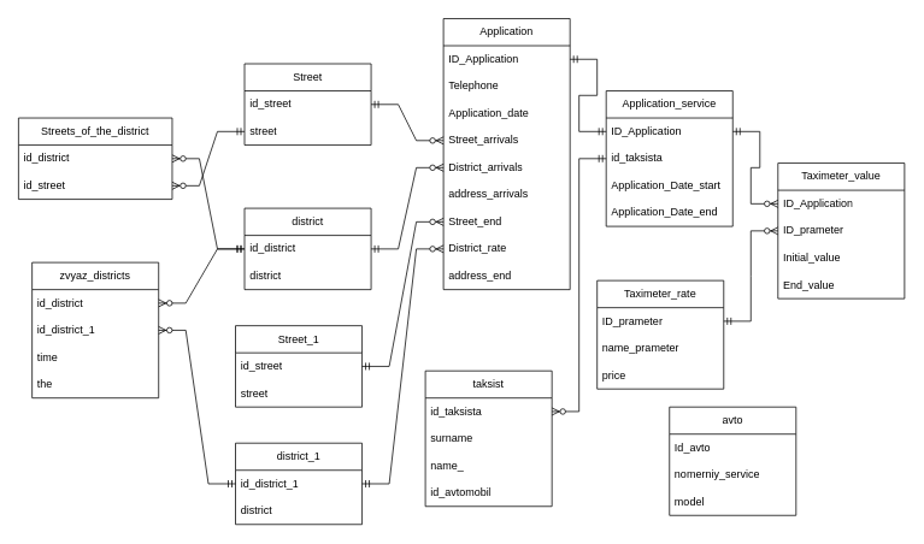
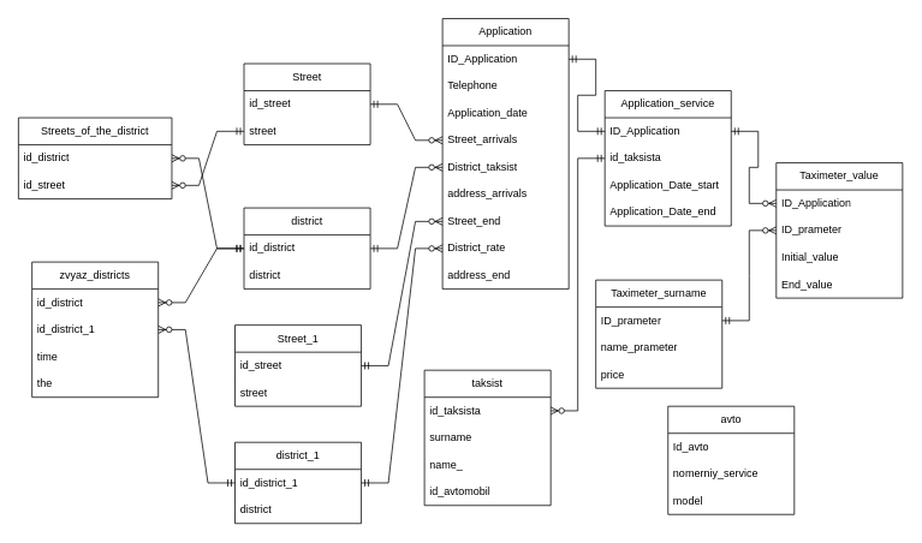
  <mxCell id="0" />
  <mxCell id="1" parent="0" />
  <mxCell id="2" value="Application" style="swimlane;fontStyle=0;childLayout=stackLayout;horizontal=1;startSize=30;horizontalStack=0;resizeParent=1;resizeParentMax=0;resizeLast=0;collapsible=1;marginBottom=0;whiteSpace=wrap;html=1;" vertex="1" parent="1"><mxGeometry x="490" y="20" width="140" height="300" as="geometry" /></mxCell>
  <mxCell id="3" value="ID_Application" style="text;strokeColor=none;fillColor=none;align=left;verticalAlign=middle;spacingLeft=4;spacingRight=4;overflow=hidden;points=[[0,0.5],[1,0.5]];portConstraint=eastwest;rotatable=0;whiteSpace=wrap;html=1;" vertex="1" parent="2"><mxGeometry y="30" width="140" height="30" as="geometry" /></mxCell>
  <mxCell id="4" value="Telephone" style="text;strokeColor=none;fillColor=none;align=left;verticalAlign=middle;spacingLeft=4;spacingRight=4;overflow=hidden;points=[[0,0.5],[1,0.5]];portConstraint=eastwest;rotatable=0;whiteSpace=wrap;html=1;" vertex="1" parent="2"><mxGeometry y="60" width="140" height="30" as="geometry" /></mxCell>
  <mxCell id="5" value="Application_date" style="text;strokeColor=none;fillColor=none;align=left;verticalAlign=middle;spacingLeft=4;spacingRight=4;overflow=hidden;points=[[0,0.5],[1,0.5]];portConstraint=eastwest;rotatable=0;whiteSpace=wrap;html=1;" vertex="1" parent="2"><mxGeometry y="90" width="140" height="30" as="geometry" /></mxCell>
  <mxCell id="6" value="Street_arrivals" style="text;strokeColor=none;fillColor=none;align=left;verticalAlign=middle;spacingLeft=4;spacingRight=4;overflow=hidden;points=[[0,0.5],[1,0.5]];portConstraint=eastwest;rotatable=0;whiteSpace=wrap;html=1;" vertex="1" parent="2"><mxGeometry y="120" width="140" height="30" as="geometry" /></mxCell>
- <mxCell id="7" value="District_arrivals" style="text;strokeColor=none;fillColor=none;align=left;verticalAlign=middle;spacingLeft=4;spacingRight=4;overflow=hidden;points=[[0,0.5],[1,0.5]];portConstraint=eastwest;rotatable=0;whiteSpace=wrap;html=1;" vertex="1" parent="2"><mxGeometry y="150" width="140" height="30" as="geometry" /></mxCell>
+ <mxCell id="7" value="District_taksist" style="text;strokeColor=none;fillColor=none;align=left;verticalAlign=middle;spacingLeft=4;spacingRight=4;overflow=hidden;points=[[0,0.5],[1,0.5]];portConstraint=eastwest;rotatable=0;whiteSpace=wrap;html=1;" vertex="1" parent="2"><mxGeometry y="150" width="140" height="30" as="geometry" /></mxCell>
  <mxCell id="8" value="address_arrivals" style="text;strokeColor=none;fillColor=none;align=left;verticalAlign=middle;spacingLeft=4;spacingRight=4;overflow=hidden;points=[[0,0.5],[1,0.5]];portConstraint=eastwest;rotatable=0;whiteSpace=wrap;html=1;" vertex="1" parent="2"><mxGeometry y="180" width="140" height="30" as="geometry" /></mxCell>
  <mxCell id="9" value="Street_end" style="text;strokeColor=none;fillColor=none;align=left;verticalAlign=middle;spacingLeft=4;spacingRight=4;overflow=hidden;points=[[0,0.5],[1,0.5]];portConstraint=eastwest;rotatable=0;whiteSpace=wrap;html=1;" vertex="1" parent="2"><mxGeometry y="210" width="140" height="30" as="geometry" /></mxCell>
  <mxCell id="10" value="District_rate" style="text;strokeColor=none;fillColor=none;align=left;verticalAlign=middle;spacingLeft=4;spacingRight=4;overflow=hidden;points=[[0,0.5],[1,0.5]];portConstraint=eastwest;rotatable=0;whiteSpace=wrap;html=1;" vertex="1" parent="2"><mxGeometry y="240" width="140" height="30" as="geometry" /></mxCell>
  <mxCell id="11" value="address_end" style="text;strokeColor=none;fillColor=none;align=left;verticalAlign=middle;spacingLeft=4;spacingRight=4;overflow=hidden;points=[[0,0.5],[1,0.5]];portConstraint=eastwest;rotatable=0;whiteSpace=wrap;html=1;" vertex="1" parent="2"><mxGeometry y="270" width="140" height="30" as="geometry" /></mxCell>
  <mxCell id="12" value="Application_service" style="swimlane;fontStyle=0;childLayout=stackLayout;horizontal=1;startSize=30;horizontalStack=0;resizeParent=1;resizeParentMax=0;resizeLast=0;collapsible=1;marginBottom=0;whiteSpace=wrap;html=1;" vertex="1" parent="1"><mxGeometry x="670" y="100" width="140" height="150" as="geometry"><mxRectangle x="360" y="200" width="60" height="30" as="alternateBounds" /></mxGeometry></mxCell>
  <mxCell id="13" value="ID_Application" style="text;strokeColor=none;fillColor=none;align=left;verticalAlign=middle;spacingLeft=4;spacingRight=4;overflow=hidden;points=[[0,0.5],[1,0.5]];portConstraint=eastwest;rotatable=0;whiteSpace=wrap;html=1;" vertex="1" parent="12"><mxGeometry y="30" width="140" height="30" as="geometry" /></mxCell>
  <mxCell id="14" value="id_taksista" style="text;strokeColor=none;fillColor=none;align=left;verticalAlign=middle;spacingLeft=4;spacingRight=4;overflow=hidden;points=[[0,0.5],[1,0.5]];portConstraint=eastwest;rotatable=0;whiteSpace=wrap;html=1;" vertex="1" parent="12"><mxGeometry y="60" width="140" height="30" as="geometry" /></mxCell>
  <mxCell id="15" value="Application_Date_start" style="text;strokeColor=none;fillColor=none;align=left;verticalAlign=middle;spacingLeft=4;spacingRight=4;overflow=hidden;points=[[0,0.5],[1,0.5]];portConstraint=eastwest;rotatable=0;whiteSpace=wrap;html=1;" vertex="1" parent="12"><mxGeometry y="90" width="140" height="30" as="geometry" /></mxCell>
  <mxCell id="16" value="Application_Date_end" style="text;strokeColor=none;fillColor=none;align=left;verticalAlign=middle;spacingLeft=4;spacingRight=4;overflow=hidden;points=[[0,0.5],[1,0.5]];portConstraint=eastwest;rotatable=0;whiteSpace=wrap;html=1;" vertex="1" parent="12"><mxGeometry y="120" width="140" height="30" as="geometry" /></mxCell>
  <mxCell id="17" value="avto" style="swimlane;fontStyle=0;childLayout=stackLayout;horizontal=1;startSize=30;horizontalStack=0;resizeParent=1;resizeParentMax=0;resizeLast=0;collapsible=1;marginBottom=0;whiteSpace=wrap;html=1;" vertex="1" parent="1"><mxGeometry x="740" y="450" width="140" height="120" as="geometry"><mxRectangle x="360" y="200" width="60" height="30" as="alternateBounds" /></mxGeometry></mxCell>
  <mxCell id="18" value="Id_avto" style="text;strokeColor=none;fillColor=none;align=left;verticalAlign=middle;spacingLeft=4;spacingRight=4;overflow=hidden;points=[[0,0.5],[1,0.5]];portConstraint=eastwest;rotatable=0;whiteSpace=wrap;html=1;" vertex="1" parent="17"><mxGeometry y="30" width="140" height="30" as="geometry" /></mxCell>
  <mxCell id="19" value="nomerniy_service" style="text;strokeColor=none;fillColor=none;align=left;verticalAlign=middle;spacingLeft=4;spacingRight=4;overflow=hidden;points=[[0,0.5],[1,0.5]];portConstraint=eastwest;rotatable=0;whiteSpace=wrap;html=1;" vertex="1" parent="17"><mxGeometry y="60" width="140" height="30" as="geometry" /></mxCell>
  <mxCell id="20" value="model" style="text;strokeColor=none;fillColor=none;align=left;verticalAlign=middle;spacingLeft=4;spacingRight=4;overflow=hidden;points=[[0,0.5],[1,0.5]];portConstraint=eastwest;rotatable=0;whiteSpace=wrap;html=1;" vertex="1" parent="17"><mxGeometry y="90" width="140" height="30" as="geometry" /></mxCell>
  <mxCell id="21" value="taksist" style="swimlane;fontStyle=0;childLayout=stackLayout;horizontal=1;startSize=30;horizontalStack=0;resizeParent=1;resizeParentMax=0;resizeLast=0;collapsible=1;marginBottom=0;whiteSpace=wrap;html=1;" vertex="1" parent="1"><mxGeometry x="470" y="410" width="140" height="150" as="geometry" /></mxCell>
  <mxCell id="22" value="id_taksista" style="text;strokeColor=none;fillColor=none;align=left;verticalAlign=middle;spacingLeft=4;spacingRight=4;overflow=hidden;points=[[0,0.5],[1,0.5]];portConstraint=eastwest;rotatable=0;whiteSpace=wrap;html=1;" vertex="1" parent="21"><mxGeometry y="30" width="140" height="30" as="geometry" /></mxCell>
  <mxCell id="23" value="surname" style="text;strokeColor=none;fillColor=none;align=left;verticalAlign=middle;spacingLeft=4;spacingRight=4;overflow=hidden;points=[[0,0.5],[1,0.5]];portConstraint=eastwest;rotatable=0;whiteSpace=wrap;html=1;" vertex="1" parent="21"><mxGeometry y="60" width="140" height="30" as="geometry" /></mxCell>
  <mxCell id="24" value="name_" style="text;strokeColor=none;fillColor=none;align=left;verticalAlign=middle;spacingLeft=4;spacingRight=4;overflow=hidden;points=[[0,0.5],[1,0.5]];portConstraint=eastwest;rotatable=0;whiteSpace=wrap;html=1;" vertex="1" parent="21"><mxGeometry y="90" width="140" height="30" as="geometry" /></mxCell>
  <mxCell id="25" value="id_avtomobil" style="text;strokeColor=none;fillColor=none;align=left;verticalAlign=middle;spacingLeft=4;spacingRight=4;overflow=hidden;points=[[0,0.5],[1,0.5]];portConstraint=eastwest;rotatable=0;whiteSpace=wrap;html=1;" vertex="1" parent="21"><mxGeometry y="120" width="140" height="30" as="geometry" /></mxCell>
  <mxCell id="26" value="district" style="swimlane;fontStyle=0;childLayout=stackLayout;horizontal=1;startSize=30;horizontalStack=0;resizeParent=1;resizeParentMax=0;resizeLast=0;collapsible=1;marginBottom=0;whiteSpace=wrap;html=1;" vertex="1" parent="1"><mxGeometry x="270" y="230" width="140" height="90" as="geometry" /></mxCell>
  <mxCell id="27" value="id_district" style="text;strokeColor=none;fillColor=none;align=left;verticalAlign=middle;spacingLeft=4;spacingRight=4;overflow=hidden;points=[[0,0.5],[1,0.5]];portConstraint=eastwest;rotatable=0;whiteSpace=wrap;html=1;" vertex="1" parent="26"><mxGeometry y="30" width="140" height="30" as="geometry" /></mxCell>
  <mxCell id="28" value="district" style="text;strokeColor=none;fillColor=none;align=left;verticalAlign=middle;spacingLeft=4;spacingRight=4;overflow=hidden;points=[[0,0.5],[1,0.5]];portConstraint=eastwest;rotatable=0;whiteSpace=wrap;html=1;" vertex="1" parent="26"><mxGeometry y="60" width="140" height="30" as="geometry" /></mxCell>
  <mxCell id="29" value="district_1" style="swimlane;fontStyle=0;childLayout=stackLayout;horizontal=1;startSize=30;horizontalStack=0;resizeParent=1;resizeParentMax=0;resizeLast=0;collapsible=1;marginBottom=0;whiteSpace=wrap;html=1;" vertex="1" parent="1"><mxGeometry x="260" y="490" width="140" height="90" as="geometry" /></mxCell>
  <mxCell id="30" value="id_district_1" style="text;strokeColor=none;fillColor=none;align=left;verticalAlign=middle;spacingLeft=4;spacingRight=4;overflow=hidden;points=[[0,0.5],[1,0.5]];portConstraint=eastwest;rotatable=0;whiteSpace=wrap;html=1;" vertex="1" parent="29"><mxGeometry y="30" width="140" height="30" as="geometry" /></mxCell>
  <mxCell id="31" value="district" style="text;strokeColor=none;fillColor=none;align=left;verticalAlign=middle;spacingLeft=4;spacingRight=4;overflow=hidden;points=[[0,0.5],[1,0.5]];portConstraint=eastwest;rotatable=0;whiteSpace=wrap;html=1;" vertex="1" parent="29"><mxGeometry y="60" width="140" height="30" as="geometry" /></mxCell>
  <mxCell id="32" value="Street" style="swimlane;fontStyle=0;childLayout=stackLayout;horizontal=1;startSize=30;horizontalStack=0;resizeParent=1;resizeParentMax=0;resizeLast=0;collapsible=1;marginBottom=0;whiteSpace=wrap;html=1;" vertex="1" parent="1"><mxGeometry x="270" y="70" width="140" height="90" as="geometry" /></mxCell>
  <mxCell id="33" value="id_street" style="text;strokeColor=none;fillColor=none;align=left;verticalAlign=middle;spacingLeft=4;spacingRight=4;overflow=hidden;points=[[0,0.5],[1,0.5]];portConstraint=eastwest;rotatable=0;whiteSpace=wrap;html=1;container=1;" vertex="1" parent="32"><mxGeometry y="30" width="140" height="30" as="geometry" /></mxCell>
  <mxCell id="34" value="street" style="text;strokeColor=none;fillColor=none;align=left;verticalAlign=middle;spacingLeft=4;spacingRight=4;overflow=hidden;points=[[0,0.5],[1,0.5]];portConstraint=eastwest;rotatable=0;whiteSpace=wrap;html=1;" vertex="1" parent="32"><mxGeometry y="60" width="140" height="30" as="geometry" /></mxCell>
  <mxCell id="35" value="Street_1" style="swimlane;fontStyle=0;childLayout=stackLayout;horizontal=1;startSize=30;horizontalStack=0;resizeParent=1;resizeParentMax=0;resizeLast=0;collapsible=1;marginBottom=0;whiteSpace=wrap;html=1;" vertex="1" parent="1"><mxGeometry x="260" y="360" width="140" height="90" as="geometry" /></mxCell>
  <mxCell id="36" value="id_street" style="text;strokeColor=none;fillColor=none;align=left;verticalAlign=middle;spacingLeft=4;spacingRight=4;overflow=hidden;points=[[0,0.5],[1,0.5]];portConstraint=eastwest;rotatable=0;whiteSpace=wrap;html=1;container=1;" vertex="1" parent="35"><mxGeometry y="30" width="140" height="30" as="geometry" /></mxCell>
  <mxCell id="37" value="street" style="text;strokeColor=none;fillColor=none;align=left;verticalAlign=middle;spacingLeft=4;spacingRight=4;overflow=hidden;points=[[0,0.5],[1,0.5]];portConstraint=eastwest;rotatable=0;whiteSpace=wrap;html=1;" vertex="1" parent="35"><mxGeometry y="60" width="140" height="30" as="geometry" /></mxCell>
  <mxCell id="38" value="Taximeter_value" style="swimlane;fontStyle=0;childLayout=stackLayout;horizontal=1;startSize=30;horizontalStack=0;resizeParent=1;resizeParentMax=0;resizeLast=0;collapsible=1;marginBottom=0;whiteSpace=wrap;html=1;" vertex="1" parent="1"><mxGeometry x="860" y="180" width="140" height="150" as="geometry" /></mxCell>
  <mxCell id="39" value="ID_Application" style="text;strokeColor=none;fillColor=none;align=left;verticalAlign=middle;spacingLeft=4;spacingRight=4;overflow=hidden;points=[[0,0.5],[1,0.5]];portConstraint=eastwest;rotatable=0;whiteSpace=wrap;html=1;" vertex="1" parent="38"><mxGeometry y="30" width="140" height="30" as="geometry" /></mxCell>
  <mxCell id="40" value="ID_prameter" style="text;strokeColor=none;fillColor=none;align=left;verticalAlign=middle;spacingLeft=4;spacingRight=4;overflow=hidden;points=[[0,0.5],[1,0.5]];portConstraint=eastwest;rotatable=0;whiteSpace=wrap;html=1;" vertex="1" parent="38"><mxGeometry y="60" width="140" height="30" as="geometry" /></mxCell>
  <mxCell id="41" value="Initial_value" style="text;strokeColor=none;fillColor=none;align=left;verticalAlign=middle;spacingLeft=4;spacingRight=4;overflow=hidden;points=[[0,0.5],[1,0.5]];portConstraint=eastwest;rotatable=0;whiteSpace=wrap;html=1;" vertex="1" parent="38"><mxGeometry y="90" width="140" height="30" as="geometry" /></mxCell>
  <mxCell id="42" value="End_value" style="text;strokeColor=none;fillColor=none;align=left;verticalAlign=middle;spacingLeft=4;spacingRight=4;overflow=hidden;points=[[0,0.5],[1,0.5]];portConstraint=eastwest;rotatable=0;whiteSpace=wrap;html=1;" vertex="1" parent="38"><mxGeometry y="120" width="140" height="30" as="geometry" /></mxCell>
- <mxCell id="43" value="Taximeter_rate" style="swimlane;fontStyle=0;childLayout=stackLayout;horizontal=1;startSize=30;horizontalStack=0;resizeParent=1;resizeParentMax=0;resizeLast=0;collapsible=1;marginBottom=0;whiteSpace=wrap;html=1;" vertex="1" parent="1"><mxGeometry x="660" y="310" width="140" height="120" as="geometry" /></mxCell>
+ <mxCell id="43" value="Taximeter_surname" style="swimlane;fontStyle=0;childLayout=stackLayout;horizontal=1;startSize=30;horizontalStack=0;resizeParent=1;resizeParentMax=0;resizeLast=0;collapsible=1;marginBottom=0;whiteSpace=wrap;html=1;" vertex="1" parent="1"><mxGeometry x="660" y="310" width="140" height="120" as="geometry" /></mxCell>
  <mxCell id="44" value="ID_prameter" style="text;strokeColor=none;fillColor=none;align=left;verticalAlign=middle;spacingLeft=4;spacingRight=4;overflow=hidden;points=[[0,0.5],[1,0.5]];portConstraint=eastwest;rotatable=0;whiteSpace=wrap;html=1;" vertex="1" parent="43"><mxGeometry y="30" width="140" height="30" as="geometry" /></mxCell>
  <mxCell id="45" value="name_prameter" style="text;strokeColor=none;fillColor=none;align=left;verticalAlign=middle;spacingLeft=4;spacingRight=4;overflow=hidden;points=[[0,0.5],[1,0.5]];portConstraint=eastwest;rotatable=0;whiteSpace=wrap;html=1;" vertex="1" parent="43"><mxGeometry y="60" width="140" height="30" as="geometry" /></mxCell>
  <mxCell id="46" value="price" style="text;strokeColor=none;fillColor=none;align=left;verticalAlign=middle;spacingLeft=4;spacingRight=4;overflow=hidden;points=[[0,0.5],[1,0.5]];portConstraint=eastwest;rotatable=0;whiteSpace=wrap;html=1;" vertex="1" parent="43"><mxGeometry y="90" width="140" height="30" as="geometry" /></mxCell>
  <mxCell id="47" value="zvyaz_districts" style="swimlane;fontStyle=0;childLayout=stackLayout;horizontal=1;startSize=30;horizontalStack=0;resizeParent=1;resizeParentMax=0;resizeLast=0;collapsible=1;marginBottom=0;whiteSpace=wrap;html=1;" vertex="1" parent="1"><mxGeometry x="35" y="290" width="140" height="150" as="geometry" /></mxCell>
  <mxCell id="48" value="id_district" style="text;strokeColor=none;fillColor=none;align=left;verticalAlign=middle;spacingLeft=4;spacingRight=4;overflow=hidden;points=[[0,0.5],[1,0.5]];portConstraint=eastwest;rotatable=0;whiteSpace=wrap;html=1;" vertex="1" parent="47"><mxGeometry y="30" width="140" height="30" as="geometry" /></mxCell>
  <mxCell id="49" value="id_district_1" style="text;strokeColor=none;fillColor=none;align=left;verticalAlign=middle;spacingLeft=4;spacingRight=4;overflow=hidden;points=[[0,0.5],[1,0.5]];portConstraint=eastwest;rotatable=0;whiteSpace=wrap;html=1;" vertex="1" parent="47"><mxGeometry y="60" width="140" height="30" as="geometry" /></mxCell>
  <mxCell id="50" value="time" style="text;strokeColor=none;fillColor=none;align=left;verticalAlign=middle;spacingLeft=4;spacingRight=4;overflow=hidden;points=[[0,0.5],[1,0.5]];portConstraint=eastwest;rotatable=0;whiteSpace=wrap;html=1;" vertex="1" parent="47"><mxGeometry y="90" width="140" height="30" as="geometry" /></mxCell>
  <mxCell id="51" value="the" style="text;strokeColor=none;fillColor=none;align=left;verticalAlign=middle;spacingLeft=4;spacingRight=4;overflow=hidden;points=[[0,0.5],[1,0.5]];portConstraint=eastwest;rotatable=0;whiteSpace=wrap;html=1;" vertex="1" parent="47"><mxGeometry y="120" width="140" height="30" as="geometry" /></mxCell>
  <mxCell id="52" value="Streets_of_the_district" style="swimlane;fontStyle=0;childLayout=stackLayout;horizontal=1;startSize=30;horizontalStack=0;resizeParent=1;resizeParentMax=0;resizeLast=0;collapsible=1;marginBottom=0;whiteSpace=wrap;html=1;" vertex="1" parent="1"><mxGeometry x="20" y="130" width="170" height="90" as="geometry" /></mxCell>
  <mxCell id="53" value="id_district" style="text;strokeColor=none;fillColor=none;align=left;verticalAlign=middle;spacingLeft=4;spacingRight=4;overflow=hidden;points=[[0,0.5],[1,0.5]];portConstraint=eastwest;rotatable=0;whiteSpace=wrap;html=1;" vertex="1" parent="52"><mxGeometry y="30" width="170" height="30" as="geometry" /></mxCell>
  <mxCell id="54" value="id_street" style="text;strokeColor=none;fillColor=none;align=left;verticalAlign=middle;spacingLeft=4;spacingRight=4;overflow=hidden;points=[[0,0.5],[1,0.5]];portConstraint=eastwest;rotatable=0;whiteSpace=wrap;html=1;container=1;" vertex="1" parent="52"><mxGeometry y="60" width="170" height="30" as="geometry" /></mxCell>
  <mxCell id="55" value="" style="edgeStyle=entityRelationEdgeStyle;fontSize=12;html=1;endArrow=ERzeroToMany;startArrow=ERmandOne;rounded=0;" edge="1" parent="1" source="34" target="54"><mxGeometry width="100" height="100" relative="1" as="geometry"><mxPoint x="220" y="280" as="sourcePoint" /><mxPoint x="320" y="180" as="targetPoint" /></mxGeometry></mxCell>
  <mxCell id="56" value="" style="edgeStyle=entityRelationEdgeStyle;fontSize=12;html=1;endArrow=ERzeroToMany;startArrow=ERmandOne;rounded=0;" edge="1" parent="1" source="27" target="53"><mxGeometry width="100" height="100" relative="1" as="geometry"><mxPoint x="280" y="125" as="sourcePoint" /><mxPoint x="230" y="185" as="targetPoint" /></mxGeometry></mxCell>
  <mxCell id="57" value="" style="edgeStyle=entityRelationEdgeStyle;fontSize=12;html=1;endArrow=ERzeroToMany;startArrow=ERmandOne;rounded=0;" edge="1" parent="1" source="27" target="48"><mxGeometry width="100" height="100" relative="1" as="geometry"><mxPoint x="280" y="285" as="sourcePoint" /><mxPoint x="230" y="215" as="targetPoint" /></mxGeometry></mxCell>
  <mxCell id="58" value="" style="edgeStyle=entityRelationEdgeStyle;fontSize=12;html=1;endArrow=ERzeroToMany;startArrow=ERmandOne;rounded=0;" edge="1" parent="1" source="30" target="49"><mxGeometry width="100" height="100" relative="1" as="geometry"><mxPoint x="280" y="285" as="sourcePoint" /><mxPoint x="220" y="345" as="targetPoint" /></mxGeometry></mxCell>
  <mxCell id="59" value="" style="edgeStyle=entityRelationEdgeStyle;fontSize=12;html=1;endArrow=ERzeroToMany;startArrow=ERmandOne;rounded=0;" edge="1" parent="1" source="33" target="6"><mxGeometry width="100" height="100" relative="1" as="geometry"><mxPoint x="440" y="140" as="sourcePoint" /><mxPoint x="360" y="200" as="targetPoint" /></mxGeometry></mxCell>
  <mxCell id="60" value="" style="edgeStyle=entityRelationEdgeStyle;fontSize=12;html=1;endArrow=ERzeroToMany;startArrow=ERmandOne;rounded=0;" edge="1" parent="1" source="27" target="7"><mxGeometry width="100" height="100" relative="1" as="geometry"><mxPoint x="410" y="235" as="sourcePoint" /><mxPoint x="490" y="445" as="targetPoint" /></mxGeometry></mxCell>
  <mxCell id="61" value="" style="edgeStyle=entityRelationEdgeStyle;fontSize=12;html=1;endArrow=ERzeroToMany;startArrow=ERmandOne;rounded=0;" edge="1" parent="1" source="36" target="9"><mxGeometry width="100" height="100" relative="1" as="geometry"><mxPoint x="420" y="285" as="sourcePoint" /><mxPoint x="500" y="365" as="targetPoint" /></mxGeometry></mxCell>
  <mxCell id="62" value="" style="edgeStyle=entityRelationEdgeStyle;fontSize=12;html=1;endArrow=ERzeroToMany;startArrow=ERmandOne;rounded=0;" edge="1" parent="1" source="30" target="10"><mxGeometry width="100" height="100" relative="1" as="geometry"><mxPoint x="410" y="415" as="sourcePoint" /><mxPoint x="500" y="425" as="targetPoint" /></mxGeometry></mxCell>
  <mxCell id="63" value="" style="edgeStyle=entityRelationEdgeStyle;fontSize=12;html=1;endArrow=ERmandOne;startArrow=ERmandOne;rounded=0;" edge="1" parent="1" source="3" target="13"><mxGeometry width="100" height="100" relative="1" as="geometry"><mxPoint x="640" y="260" as="sourcePoint" /><mxPoint x="740" y="160" as="targetPoint" /></mxGeometry></mxCell>
  <mxCell id="64" value="" style="edgeStyle=entityRelationEdgeStyle;fontSize=12;html=1;endArrow=ERzeroToMany;startArrow=ERmandOne;rounded=0;" edge="1" parent="1" source="13" target="39"><mxGeometry width="100" height="100" relative="1" as="geometry"><mxPoint x="420" y="125" as="sourcePoint" /><mxPoint x="500" y="215" as="targetPoint" /></mxGeometry></mxCell>
  <mxCell id="65" value="" style="edgeStyle=entityRelationEdgeStyle;fontSize=12;html=1;endArrow=ERzeroToMany;startArrow=ERmandOne;rounded=0;" edge="1" parent="1" source="14" target="22"><mxGeometry width="100" height="100" relative="1" as="geometry"><mxPoint x="830" y="65" as="sourcePoint" /><mxPoint x="730" y="510" as="targetPoint" /></mxGeometry></mxCell>
  <mxCell id="66" value="" style="edgeStyle=entityRelationEdgeStyle;fontSize=12;html=1;endArrow=ERzeroToMany;startArrow=ERmandOne;rounded=0;" edge="1" parent="1" source="44" target="40"><mxGeometry width="100" height="100" relative="1" as="geometry"><mxPoint x="820" y="155" as="sourcePoint" /><mxPoint x="870" y="235" as="targetPoint" /></mxGeometry></mxCell>
